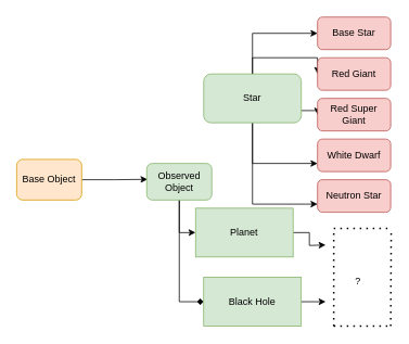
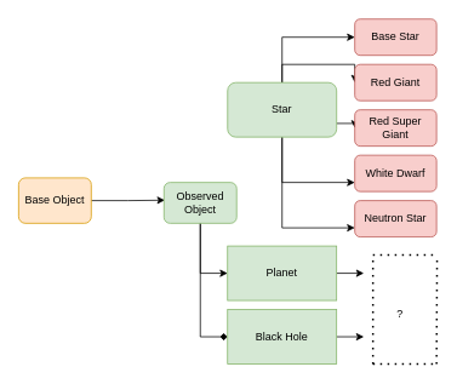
  <mxCell id="0" />
  <mxCell id="1" parent="0" />
  <mxCell id="2" style="edgeStyle=orthogonalEdgeStyle;rounded=0;orthogonalLoop=1;jettySize=auto;html=1;entryX=0.012;entryY=0.434;entryDx=0;entryDy=0;entryPerimeter=0;" edge="1" parent="1" source="3" target="6"><mxGeometry relative="1" as="geometry" /></mxCell>
  <mxCell id="3" value="Base Object" style="rounded=1;whiteSpace=wrap;html=1;fillColor=#ffe6cc;strokeColor=#d79b00;" vertex="1" parent="1"><mxGeometry x="20" y="195" width="80" height="50" as="geometry" /></mxCell>
  <mxCell id="4" style="edgeStyle=orthogonalEdgeStyle;rounded=0;orthogonalLoop=1;jettySize=auto;html=1;exitX=0.5;exitY=1;exitDx=0;exitDy=0;entryX=0;entryY=0.5;entryDx=0;entryDy=0;endArrow=diamond;" edge="1" parent="1" source="6" target="14"><mxGeometry relative="1" as="geometry" /></mxCell>
  <mxCell id="5" style="edgeStyle=orthogonalEdgeStyle;rounded=0;orthogonalLoop=1;jettySize=auto;html=1;exitX=0.5;exitY=1;exitDx=0;exitDy=0;entryX=0;entryY=0.5;entryDx=0;entryDy=0;" edge="1" parent="1" source="6" target="16"><mxGeometry relative="1" as="geometry" /></mxCell>
  <mxCell id="6" value="Observed Object" style="rounded=1;whiteSpace=wrap;html=1;fillColor=#d5e8d4;strokeColor=#82b366;" vertex="1" parent="1"><mxGeometry x="180" y="200" width="80" height="45" as="geometry" /></mxCell>
  <mxCell id="7" style="edgeStyle=orthogonalEdgeStyle;rounded=0;orthogonalLoop=1;jettySize=auto;html=1;exitX=0.5;exitY=0;exitDx=0;exitDy=0;entryX=0;entryY=0.5;entryDx=0;entryDy=0;" edge="1" parent="1" source="12" target="17"><mxGeometry relative="1" as="geometry" /></mxCell>
  <mxCell id="8" style="edgeStyle=orthogonalEdgeStyle;rounded=0;orthogonalLoop=1;jettySize=auto;html=1;exitX=0.5;exitY=0;exitDx=0;exitDy=0;entryX=0;entryY=0.5;entryDx=0;entryDy=0;" edge="1" parent="1" source="12" target="18"><mxGeometry relative="1" as="geometry" /></mxCell>
  <mxCell id="9" style="edgeStyle=orthogonalEdgeStyle;rounded=0;orthogonalLoop=1;jettySize=auto;html=1;exitX=1;exitY=0.75;exitDx=0;exitDy=0;entryX=0;entryY=0.5;entryDx=0;entryDy=0;" edge="1" parent="1" source="12" target="19"><mxGeometry relative="1" as="geometry" /></mxCell>
  <mxCell id="10" style="edgeStyle=orthogonalEdgeStyle;rounded=0;orthogonalLoop=1;jettySize=auto;html=1;exitX=0.5;exitY=1;exitDx=0;exitDy=0;entryX=0;entryY=0.75;entryDx=0;entryDy=0;" edge="1" parent="1" source="12" target="20"><mxGeometry relative="1" as="geometry" /></mxCell>
  <mxCell id="11" style="edgeStyle=orthogonalEdgeStyle;rounded=0;orthogonalLoop=1;jettySize=auto;html=1;exitX=0.5;exitY=1;exitDx=0;exitDy=0;entryX=0;entryY=0.75;entryDx=0;entryDy=0;" edge="1" parent="1" source="12" target="21"><mxGeometry relative="1" as="geometry" /></mxCell>
  <mxCell id="12" value="Star" style="rounded=1;whiteSpace=wrap;html=1;fillColor=#d5e8d4;strokeColor=#82b366;" vertex="1" parent="1"><mxGeometry x="250" y="90" width="120" height="60" as="geometry" /></mxCell>
  <mxCell id="13" style="edgeStyle=orthogonalEdgeStyle;rounded=0;orthogonalLoop=1;jettySize=auto;html=1;exitX=1;exitY=0.5;exitDx=0;exitDy=0;" edge="1" parent="1" source="14"><mxGeometry relative="1" as="geometry"><mxPoint x="400" y="370.294" as="targetPoint" /></mxGeometry></mxCell>
  <mxCell id="14" value="Black Hole" style="rounded=0;whiteSpace=wrap;html=1;fillColor=#d5e8d4;strokeColor=#82b366;" vertex="1" parent="1"><mxGeometry x="250" y="340" width="120" height="60" as="geometry" /></mxCell>
  <mxCell id="15" style="edgeStyle=orthogonalEdgeStyle;rounded=0;orthogonalLoop=1;jettySize=auto;html=1;exitX=1;exitY=0.5;exitDx=0;exitDy=0;" edge="1" parent="1" source="16"><mxGeometry relative="1" as="geometry"><mxPoint x="400" y="300.294" as="targetPoint" /></mxGeometry></mxCell>
- <mxCell id="16" value="Planet" style="rounded=0;whiteSpace=wrap;html=1;fillColor=#d5e8d4;strokeColor=#82b366;" vertex="1" parent="1"><mxGeometry x="240" y="255" width="120" height="60" as="geometry" /></mxCell>
+ <mxCell id="16" value="Planet" style="rounded=0;whiteSpace=wrap;html=1;fillColor=#d5e8d4;strokeColor=#82b366;" vertex="1" parent="1"><mxGeometry x="250" y="270" width="120" height="60" as="geometry" /></mxCell>
  <mxCell id="17" value="Base Star" style="rounded=1;whiteSpace=wrap;html=1;fillColor=#f8cecc;strokeColor=#b85450;" vertex="1" parent="1"><mxGeometry x="390" y="20" width="90" height="40" as="geometry" /></mxCell>
  <mxCell id="18" value="Red Giant" style="rounded=1;whiteSpace=wrap;html=1;fillColor=#f8cecc;strokeColor=#b85450;" vertex="1" parent="1"><mxGeometry x="390" y="70" width="90" height="40" as="geometry" /></mxCell>
  <mxCell id="19" value="Red Super Giant" style="rounded=1;whiteSpace=wrap;html=1;fillColor=#f8cecc;strokeColor=#b85450;" vertex="1" parent="1"><mxGeometry x="390" y="120" width="90" height="40" as="geometry" /></mxCell>
  <mxCell id="20" value="White Dwarf" style="rounded=1;whiteSpace=wrap;html=1;fillColor=#f8cecc;strokeColor=#b85450;" vertex="1" parent="1"><mxGeometry x="390" y="170" width="90" height="40" as="geometry" /></mxCell>
  <mxCell id="21" value="Neutron Star" style="rounded=1;whiteSpace=wrap;html=1;fillColor=#f8cecc;strokeColor=#b85450;" vertex="1" parent="1"><mxGeometry x="390" y="220" width="90" height="40" as="geometry" /></mxCell>
  <mxCell id="22" value="" style="endArrow=none;dashed=1;html=1;dashPattern=1 3;strokeWidth=2;rounded=0;" edge="1" parent="1"><mxGeometry width="50" height="50" relative="1" as="geometry"><mxPoint x="410" y="400" as="sourcePoint" /><mxPoint x="410" y="280" as="targetPoint" /></mxGeometry></mxCell>
  <mxCell id="23" value="" style="endArrow=none;dashed=1;html=1;dashPattern=1 3;strokeWidth=2;rounded=0;" edge="1" parent="1"><mxGeometry width="50" height="50" relative="1" as="geometry"><mxPoint x="410" y="280" as="sourcePoint" /><mxPoint x="480" y="280" as="targetPoint" /></mxGeometry></mxCell>
  <mxCell id="24" value="" style="endArrow=none;dashed=1;html=1;dashPattern=1 3;strokeWidth=2;rounded=0;" edge="1" parent="1"><mxGeometry width="50" height="50" relative="1" as="geometry"><mxPoint x="480" y="400" as="sourcePoint" /><mxPoint x="480.59" y="280" as="targetPoint" /></mxGeometry></mxCell>
  <mxCell id="25" value="" style="endArrow=none;dashed=1;html=1;dashPattern=1 3;strokeWidth=2;rounded=0;" edge="1" parent="1"><mxGeometry width="50" height="50" relative="1" as="geometry"><mxPoint x="410" y="400" as="sourcePoint" /><mxPoint x="480" y="400" as="targetPoint" /></mxGeometry></mxCell>
  <mxCell id="26" value="?" style="text;html=1;strokeColor=none;fillColor=none;align=center;verticalAlign=middle;whiteSpace=wrap;rounded=0;" vertex="1" parent="1"><mxGeometry x="410" y="330" width="60" height="30" as="geometry" /></mxCell>
